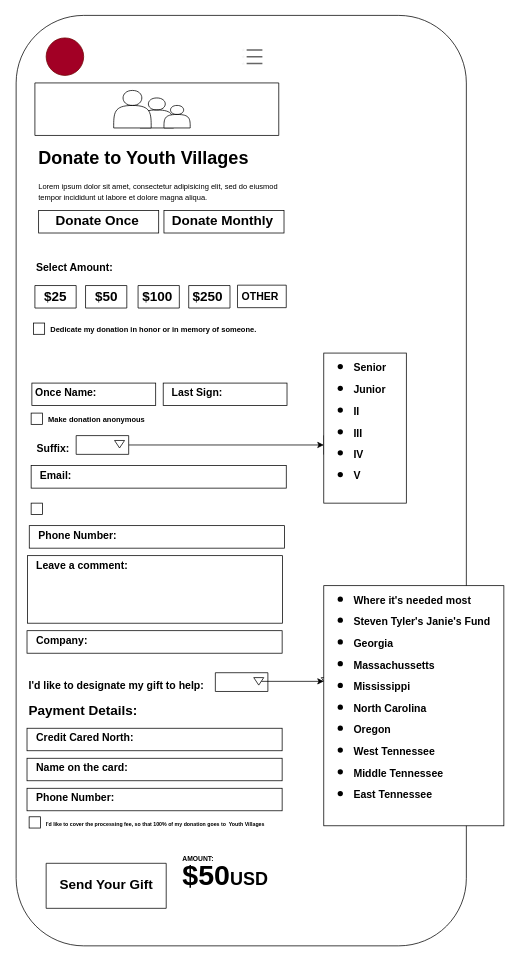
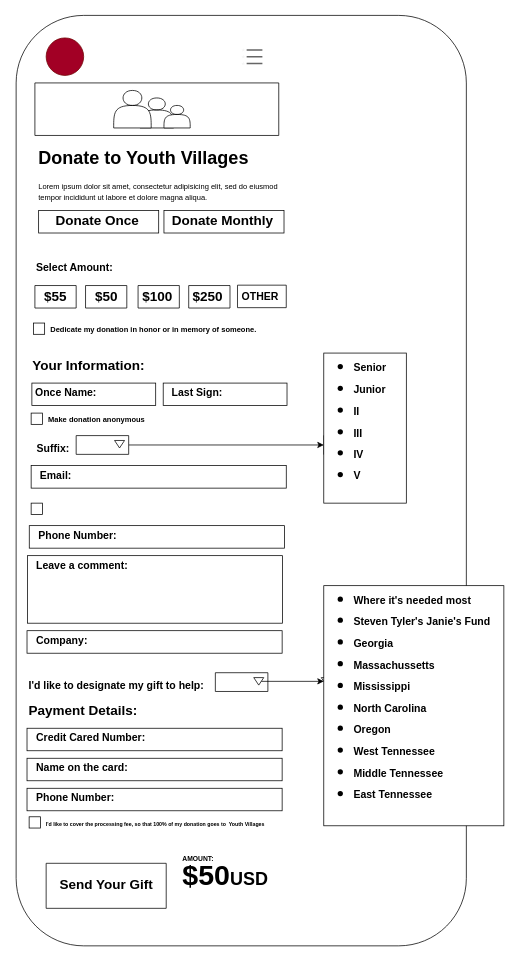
  <mxCell id="0" />
  <mxCell id="1" parent="0" />
  <mxCell id="2" value="" style="rounded=1;whiteSpace=wrap;html=1;" vertex="1" parent="1"><mxGeometry x="21" y="20" width="600" height="1240" as="geometry" /></mxCell>
  <mxCell id="3" value="" style="verticalLabelPosition=bottom;verticalAlign=top;html=1;shape=mxgraph.basic.rect;fillColor2=none;strokeWidth=1;size=20;indent=5;" vertex="1" parent="1"><mxGeometry x="113.5" y="380" width="55" height="30" as="geometry" /></mxCell>
  <mxCell id="4" value="" style="ellipse;whiteSpace=wrap;html=1;aspect=fixed;fillColor=#a20025;strokeColor=#6F0000;fontColor=#ffffff;" vertex="1" parent="1"><mxGeometry x="61" y="50" width="50" height="50" as="geometry" /></mxCell>
  <mxCell id="5" value="" style="html=1;verticalLabelPosition=bottom;align=center;labelBackgroundColor=#ffffff;verticalAlign=top;strokeWidth=2;strokeColor=#666666;shadow=0;dashed=0;shape=mxgraph.ios7.icons.most_viewed;pointerEvents=1;fillColor=#f5f5f5;fontColor=#333333;" vertex="1" parent="1"><mxGeometry x="321" y="63.6" width="28.2" height="22.8" as="geometry" /></mxCell>
  <mxCell id="6" value="&lt;h1&gt;Donate to Youth Villages&lt;/h1&gt;&lt;p&gt;&lt;font style=&quot;font-size: 10px&quot;&gt;Lorem ipsum dolor sit amet, consectetur adipisicing elit, sed do eiusmod tempor incididunt ut labore et dolore magna aliqua.&lt;/font&gt;&lt;/p&gt;" style="text;html=1;strokeColor=none;fillColor=none;spacing=5;spacingTop=-20;whiteSpace=wrap;overflow=hidden;rounded=0;" vertex="1" parent="1"><mxGeometry x="46" y="190" width="330" height="80" as="geometry" /></mxCell>
  <mxCell id="7" value="" style="verticalLabelPosition=bottom;verticalAlign=top;html=1;shape=mxgraph.basic.rect;fillColor2=none;strokeWidth=1;size=20;indent=5;" vertex="1" parent="1"><mxGeometry x="46" y="110" width="325" height="70" as="geometry" /></mxCell>
  <mxCell id="8" value="" style="verticalLabelPosition=bottom;verticalAlign=top;html=1;shape=mxgraph.basic.rect;fillColor2=none;strokeWidth=1;size=20;indent=5;" vertex="1" parent="1"><mxGeometry x="46" y="380" width="55" height="30" as="geometry" /></mxCell>
- <mxCell id="9" value="&lt;font style=&quot;font-size: 18px&quot;&gt;$25&lt;/font&gt;" style="text;strokeColor=none;fillColor=none;html=1;fontSize=24;fontStyle=1;verticalAlign=middle;align=center;" vertex="1" parent="1"><mxGeometry x="44" y="390" width="57" height="5" as="geometry" /></mxCell>
+ <mxCell id="9" value="&lt;font style=&quot;font-size: 18px&quot;&gt;$55&lt;/font&gt;" style="text;strokeColor=none;fillColor=none;html=1;fontSize=24;fontStyle=1;verticalAlign=middle;align=center;" vertex="1" parent="1"><mxGeometry x="44" y="390" width="57" height="5" as="geometry" /></mxCell>
  <mxCell id="10" value="&lt;font style=&quot;font-size: 18px&quot;&gt;$50&lt;/font&gt;" style="text;strokeColor=none;fillColor=none;html=1;fontSize=24;fontStyle=1;verticalAlign=middle;align=center;" vertex="1" parent="1"><mxGeometry x="111" y="373" width="60" height="40" as="geometry" /></mxCell>
  <mxCell id="11" value="" style="rounded=0;whiteSpace=wrap;html=1;" vertex="1" parent="1"><mxGeometry x="51" y="280" width="160" height="30" as="geometry" /></mxCell>
  <mxCell id="12" value="&lt;font style=&quot;font-size: 18px&quot;&gt;Donate Once&lt;/font&gt;" style="text;strokeColor=none;fillColor=none;html=1;fontSize=24;fontStyle=1;verticalAlign=middle;align=center;" vertex="1" parent="1"><mxGeometry x="79" y="272" width="100" height="40" as="geometry" /></mxCell>
  <mxCell id="13" value="" style="rounded=0;whiteSpace=wrap;html=1;" vertex="1" parent="1"><mxGeometry x="218" y="280" width="160" height="30" as="geometry" /></mxCell>
  <mxCell id="14" value="&lt;font style=&quot;font-size: 18px&quot;&gt;Donate Monthly&lt;/font&gt;" style="text;strokeColor=none;fillColor=none;html=1;fontSize=24;fontStyle=1;verticalAlign=middle;align=center;" vertex="1" parent="1"><mxGeometry x="246" y="272" width="100" height="40" as="geometry" /></mxCell>
  <mxCell id="15" value="" style="verticalLabelPosition=bottom;verticalAlign=top;html=1;shape=mxgraph.basic.rect;fillColor2=none;strokeWidth=1;size=20;indent=5;" vertex="1" parent="1"><mxGeometry x="183.5" y="380" width="55" height="30" as="geometry" /></mxCell>
  <mxCell id="16" value="" style="verticalLabelPosition=bottom;verticalAlign=top;html=1;shape=mxgraph.basic.rect;fillColor2=none;strokeWidth=1;size=20;indent=5;" vertex="1" parent="1"><mxGeometry x="251" y="380" width="55" height="30" as="geometry" /></mxCell>
  <mxCell id="17" value="" style="verticalLabelPosition=bottom;verticalAlign=top;html=1;shape=mxgraph.basic.rect;fillColor2=none;strokeWidth=1;size=20;indent=5;" vertex="1" parent="1"><mxGeometry x="316" y="379.5" width="65" height="30" as="geometry" /></mxCell>
  <mxCell id="18" value="&lt;font style=&quot;font-size: 18px&quot;&gt;$100&lt;/font&gt;" style="text;strokeColor=none;fillColor=none;html=1;fontSize=24;fontStyle=1;verticalAlign=middle;align=center;" vertex="1" parent="1"><mxGeometry x="178.5" y="372.5" width="60" height="40" as="geometry" /></mxCell>
  <mxCell id="19" value="&lt;font style=&quot;font-size: 18px&quot;&gt;$250&lt;/font&gt;" style="text;strokeColor=none;fillColor=none;html=1;fontSize=24;fontStyle=1;verticalAlign=middle;align=center;" vertex="1" parent="1"><mxGeometry x="246" y="373" width="60" height="40" as="geometry" /></mxCell>
  <mxCell id="20" value="&lt;font style=&quot;font-size: 14px&quot;&gt;OTHER&lt;/font&gt;" style="text;strokeColor=none;fillColor=none;html=1;fontSize=24;fontStyle=1;verticalAlign=middle;align=center;" vertex="1" parent="1"><mxGeometry x="316" y="372" width="60" height="40" as="geometry" /></mxCell>
  <mxCell id="21" value="&lt;font style=&quot;font-size: 14px&quot;&gt;Select Amount:&lt;/font&gt;" style="text;strokeColor=none;fillColor=none;html=1;fontSize=24;fontStyle=1;verticalAlign=middle;align=left;" vertex="1" parent="1"><mxGeometry x="46" y="334" width="187.5" height="38" as="geometry" /></mxCell>
  <mxCell id="22" value="&lt;font style=&quot;font-size: 10px&quot;&gt;Dedicate my donation in honor or in memory of someone.&lt;/font&gt;" style="text;strokeColor=none;fillColor=none;html=1;fontSize=24;fontStyle=1;verticalAlign=middle;align=left;" vertex="1" parent="1"><mxGeometry x="65" y="420" width="287" height="30" as="geometry" /></mxCell>
  <mxCell id="23" value="" style="whiteSpace=wrap;html=1;aspect=fixed;" vertex="1" parent="1"><mxGeometry x="44" y="430" width="15" height="15" as="geometry" /></mxCell>
+ <mxCell id="24" value="&lt;font style=&quot;font-size: 18px&quot;&gt;Your Information:&lt;/font&gt;" style="text;strokeColor=none;fillColor=none;html=1;fontSize=24;fontStyle=1;verticalAlign=middle;align=left;" vertex="1" parent="1"><mxGeometry x="41" y="470" width="200" height="30" as="geometry" /></mxCell>
  <mxCell id="25" value="" style="rounded=0;whiteSpace=wrap;html=1;" vertex="1" parent="1"><mxGeometry x="42" y="510" width="165" height="30" as="geometry" /></mxCell>
  <mxCell id="26" value="" style="rounded=0;whiteSpace=wrap;html=1;" vertex="1" parent="1"><mxGeometry x="217" y="510" width="165" height="30" as="geometry" /></mxCell>
  <mxCell id="27" value="&lt;font style=&quot;font-size: 14px&quot;&gt;Once Name:&lt;/font&gt;" style="text;strokeColor=none;fillColor=none;html=1;fontSize=24;fontStyle=1;verticalAlign=middle;align=center;" vertex="1" parent="1"><mxGeometry x="37" y="500" width="100" height="40" as="geometry" /></mxCell>
  <mxCell id="28" value="&lt;font style=&quot;font-size: 14px&quot;&gt;Last Sign:&lt;/font&gt;" style="text;strokeColor=none;fillColor=none;html=1;fontSize=24;fontStyle=1;verticalAlign=middle;align=center;" vertex="1" parent="1"><mxGeometry x="212" y="500" width="100" height="40" as="geometry" /></mxCell>
  <mxCell id="29" value="&lt;font style=&quot;font-size: 10px&quot;&gt;Make donation anonymous&lt;/font&gt;" style="text;strokeColor=none;fillColor=none;html=1;fontSize=24;fontStyle=1;verticalAlign=middle;align=left;" vertex="1" parent="1"><mxGeometry x="62" y="540" width="287" height="30" as="geometry" /></mxCell>
  <mxCell id="30" value="" style="whiteSpace=wrap;html=1;aspect=fixed;" vertex="1" parent="1"><mxGeometry x="41" y="550" width="15" height="15" as="geometry" /></mxCell>
  <mxCell id="31" value="&lt;font style=&quot;font-size: 14px&quot;&gt;Suffix:&lt;/font&gt;" style="text;strokeColor=none;fillColor=none;html=1;fontSize=24;fontStyle=1;verticalAlign=middle;align=center;" vertex="1" parent="1"><mxGeometry x="20" y="574" width="100" height="40" as="geometry" /></mxCell>
  <mxCell id="32" value="" style="edgeStyle=orthogonalEdgeStyle;rounded=0;orthogonalLoop=1;jettySize=auto;html=1;" edge="1" parent="1" source="33" target="34"><mxGeometry relative="1" as="geometry" /></mxCell>
  <mxCell id="33" value="" style="verticalLabelPosition=bottom;verticalAlign=top;html=1;shape=mxgraph.basic.rect;fillColor2=none;strokeWidth=1;size=20;indent=5;" vertex="1" parent="1"><mxGeometry x="101" y="580" width="70" height="25" as="geometry" /></mxCell>
  <mxCell id="34" value="" style="verticalLabelPosition=bottom;verticalAlign=top;html=1;shape=mxgraph.basic.rect;fillColor2=none;strokeWidth=1;size=20;indent=5;" vertex="1" parent="1"><mxGeometry x="431" y="580" width="70" height="25" as="geometry" /></mxCell>
  <mxCell id="35" value="" style="triangle;whiteSpace=wrap;html=1;rotation=90;" vertex="1" parent="1"><mxGeometry x="153.83" y="584.83" width="10" height="13.33" as="geometry" /></mxCell>
  <mxCell id="36" value="" style="rounded=0;whiteSpace=wrap;html=1;" vertex="1" parent="1"><mxGeometry x="41" y="620" width="340" height="30" as="geometry" /></mxCell>
  <mxCell id="37" value="&lt;font style=&quot;font-size: 14px&quot;&gt;Email:&lt;/font&gt;" style="text;strokeColor=none;fillColor=none;html=1;fontSize=24;fontStyle=1;verticalAlign=middle;align=left;" vertex="1" parent="1"><mxGeometry x="51" y="610" width="85" height="40" as="geometry" /></mxCell>
  <mxCell id="38" value="" style="whiteSpace=wrap;html=1;aspect=fixed;" vertex="1" parent="1"><mxGeometry x="41" y="670" width="15" height="15" as="geometry" /></mxCell>
  <mxCell id="39" value="" style="rounded=0;whiteSpace=wrap;html=1;" vertex="1" parent="1"><mxGeometry x="38.5" y="700" width="340" height="30" as="geometry" /></mxCell>
  <mxCell id="40" value="&lt;font style=&quot;font-size: 14px&quot;&gt;Phone Number:&lt;/font&gt;" style="text;strokeColor=none;fillColor=none;html=1;fontSize=24;fontStyle=1;verticalAlign=middle;align=left;" vertex="1" parent="1"><mxGeometry x="48.5" y="690" width="112.5" height="40" as="geometry" /></mxCell>
  <mxCell id="41" value="" style="rounded=0;whiteSpace=wrap;html=1;" vertex="1" parent="1"><mxGeometry x="36" y="740" width="340" height="90" as="geometry" /></mxCell>
  <mxCell id="42" value="&lt;font style=&quot;font-size: 14px&quot;&gt;Leave a comment:&lt;/font&gt;" style="text;strokeColor=none;fillColor=none;html=1;fontSize=24;fontStyle=1;verticalAlign=middle;align=left;" vertex="1" parent="1"><mxGeometry x="46" y="730" width="135" height="40" as="geometry" /></mxCell>
  <mxCell id="43" value="" style="rounded=0;whiteSpace=wrap;html=1;" vertex="1" parent="1"><mxGeometry x="35.5" y="840" width="340" height="30" as="geometry" /></mxCell>
  <mxCell id="44" value="&lt;font style=&quot;font-size: 14px&quot;&gt;Company:&lt;/font&gt;" style="text;strokeColor=none;fillColor=none;html=1;fontSize=24;fontStyle=1;verticalAlign=middle;align=left;" vertex="1" parent="1"><mxGeometry x="45.5" y="830" width="112.5" height="40" as="geometry" /></mxCell>
  <mxCell id="45" value="&lt;font style=&quot;font-size: 14px&quot;&gt;I'd like to designate my gift to help:&lt;/font&gt;" style="text;strokeColor=none;fillColor=none;html=1;fontSize=24;fontStyle=1;verticalAlign=middle;align=left;" vertex="1" parent="1"><mxGeometry x="35.5" y="890" width="245.5" height="40" as="geometry" /></mxCell>
  <mxCell id="46" value="" style="verticalLabelPosition=bottom;verticalAlign=top;html=1;shape=mxgraph.basic.rect;fillColor2=none;strokeWidth=1;size=20;indent=5;" vertex="1" parent="1"><mxGeometry x="286.5" y="896" width="70" height="25" as="geometry" /></mxCell>
  <mxCell id="47" value="" style="edgeStyle=orthogonalEdgeStyle;rounded=0;orthogonalLoop=1;jettySize=auto;html=1;" edge="1" parent="1" source="48" target="49"><mxGeometry relative="1" as="geometry" /></mxCell>
  <mxCell id="48" value="" style="triangle;whiteSpace=wrap;html=1;rotation=90;" vertex="1" parent="1"><mxGeometry x="339.33" y="900.83" width="10" height="13.33" as="geometry" /></mxCell>
  <mxCell id="49" value="" style="triangle;whiteSpace=wrap;html=1;rotation=90;" vertex="1" parent="1"><mxGeometry x="429.33" y="900.83" width="10" height="13.33" as="geometry" /></mxCell>
  <mxCell id="50" value="&lt;font style=&quot;font-size: 18px&quot;&gt;Payment Details:&lt;/font&gt;" style="text;strokeColor=none;fillColor=none;html=1;fontSize=24;fontStyle=1;verticalAlign=middle;align=left;" vertex="1" parent="1"><mxGeometry x="36" y="930" width="200" height="30" as="geometry" /></mxCell>
  <mxCell id="51" value="" style="rounded=0;whiteSpace=wrap;html=1;" vertex="1" parent="1"><mxGeometry x="35.5" y="970" width="340" height="30" as="geometry" /></mxCell>
- <mxCell id="52" value="&lt;font style=&quot;font-size: 14px&quot;&gt;Credit Cared North:&lt;/font&gt;" style="text;strokeColor=none;fillColor=none;html=1;fontSize=24;fontStyle=1;verticalAlign=middle;align=left;" vertex="1" parent="1"><mxGeometry x="45.5" y="960" width="155.5" height="40" as="geometry" /></mxCell>
+ <mxCell id="52" value="&lt;font style=&quot;font-size: 14px&quot;&gt;Credit Cared Number:&lt;/font&gt;" style="text;strokeColor=none;fillColor=none;html=1;fontSize=24;fontStyle=1;verticalAlign=middle;align=left;" vertex="1" parent="1"><mxGeometry x="45.5" y="960" width="155.5" height="40" as="geometry" /></mxCell>
  <mxCell id="53" value="" style="rounded=0;whiteSpace=wrap;html=1;" vertex="1" parent="1"><mxGeometry x="35.5" y="1010" width="340" height="30" as="geometry" /></mxCell>
  <mxCell id="54" value="&lt;font style=&quot;font-size: 14px&quot;&gt;Name on the card:&lt;/font&gt;" style="text;strokeColor=none;fillColor=none;html=1;fontSize=24;fontStyle=1;verticalAlign=middle;align=left;" vertex="1" parent="1"><mxGeometry x="45.5" y="1000" width="135.5" height="40" as="geometry" /></mxCell>
  <mxCell id="55" value="" style="rounded=0;whiteSpace=wrap;html=1;" vertex="1" parent="1"><mxGeometry x="35.5" y="1050" width="340" height="30" as="geometry" /></mxCell>
  <mxCell id="56" value="&lt;font style=&quot;font-size: 14px&quot;&gt;Phone Number:&lt;/font&gt;" style="text;strokeColor=none;fillColor=none;html=1;fontSize=24;fontStyle=1;verticalAlign=middle;align=left;" vertex="1" parent="1"><mxGeometry x="45.5" y="1040" width="112.5" height="40" as="geometry" /></mxCell>
  <mxCell id="57" value="&lt;font style=&quot;font-size: 7px&quot;&gt;I'd like to cover the processing fee, so that 100% of my donation goes to&amp;nbsp; Youth Villages&lt;/font&gt;" style="text;strokeColor=none;fillColor=none;html=1;fontSize=24;fontStyle=1;verticalAlign=middle;align=left;" vertex="1" parent="1"><mxGeometry x="59.33" y="1078" width="287" height="30" as="geometry" /></mxCell>
  <mxCell id="58" value="" style="whiteSpace=wrap;html=1;aspect=fixed;" vertex="1" parent="1"><mxGeometry x="38.33" y="1088" width="15" height="15" as="geometry" /></mxCell>
  <mxCell id="59" value="" style="verticalLabelPosition=bottom;verticalAlign=top;html=1;shape=mxgraph.basic.rect;fillColor2=none;strokeWidth=1;size=20;indent=5;" vertex="1" parent="1"><mxGeometry x="61" y="1150" width="160" height="60" as="geometry" /></mxCell>
  <mxCell id="60" value="&lt;font style=&quot;font-size: 18px&quot;&gt;Send Your Gift&lt;/font&gt;" style="text;strokeColor=none;fillColor=none;html=1;fontSize=24;fontStyle=1;verticalAlign=middle;align=center;" vertex="1" parent="1"><mxGeometry x="61" y="1152" width="160" height="50" as="geometry" /></mxCell>
  <mxCell id="61" value="&lt;p style=&quot;line-height: 90%&quot;&gt;&lt;font style=&quot;font-size: 9px&quot;&gt;AMOUNT:&lt;br&gt;&lt;/font&gt;&lt;font style=&quot;font-size: 38px&quot;&gt;$50&lt;/font&gt;&lt;font style=&quot;font-size: 24px&quot;&gt;USD&lt;/font&gt;&lt;/p&gt;" style="text;strokeColor=none;fillColor=none;html=1;fontSize=24;fontStyle=1;verticalAlign=middle;align=left;" vertex="1" parent="1"><mxGeometry x="241" y="1115" width="160" height="80" as="geometry" /></mxCell>
  <mxCell id="62" value="" style="rounded=0;whiteSpace=wrap;html=1;align=center;" vertex="1" parent="1"><mxGeometry x="431" y="780" width="240" height="320" as="geometry" /></mxCell>
  <mxCell id="63" value="&lt;ul&gt;&lt;li&gt;&lt;font style=&quot;font-size: 14px&quot;&gt;Where it's needed most&lt;/font&gt;&lt;/li&gt;&lt;li&gt;&lt;font style=&quot;font-size: 14px&quot;&gt;Steven Tyler's Janie's Fund&lt;/font&gt;&lt;/li&gt;&lt;li&gt;&lt;font style=&quot;font-size: 14px&quot;&gt;Georgia&lt;/font&gt;&lt;/li&gt;&lt;li&gt;&lt;font style=&quot;font-size: 14px&quot;&gt;Massachussetts&lt;/font&gt;&lt;/li&gt;&lt;li&gt;&lt;font style=&quot;font-size: 14px&quot;&gt;Mississippi&lt;/font&gt;&lt;/li&gt;&lt;li&gt;&lt;font style=&quot;font-size: 14px&quot;&gt;North Carolina&lt;/font&gt;&lt;/li&gt;&lt;li&gt;&lt;font style=&quot;font-size: 14px&quot;&gt;Oregon&lt;/font&gt;&lt;/li&gt;&lt;li&gt;&lt;font style=&quot;font-size: 14px&quot;&gt;West Tennessee&lt;/font&gt;&lt;/li&gt;&lt;li&gt;&lt;font style=&quot;font-size: 14px&quot;&gt;Middle Tennessee&lt;/font&gt;&lt;/li&gt;&lt;li&gt;&lt;font style=&quot;font-size: 14px&quot;&gt;East Tennessee&lt;/font&gt;&lt;/li&gt;&lt;/ul&gt;" style="text;strokeColor=none;fillColor=none;html=1;fontSize=24;fontStyle=1;verticalAlign=middle;align=left;" vertex="1" parent="1"><mxGeometry x="429.33" y="900.83" width="245.5" height="50" as="geometry" /></mxCell>
  <mxCell id="64" value="" style="rounded=0;whiteSpace=wrap;html=1;align=center;" vertex="1" parent="1"><mxGeometry x="431" y="470" width="110" height="200" as="geometry" /></mxCell>
  <mxCell id="65" value="&lt;ul&gt;&lt;li&gt;&lt;span style=&quot;font-size: 14px&quot;&gt;Senior&lt;/span&gt;&lt;/li&gt;&lt;li&gt;&lt;span style=&quot;font-size: 14px&quot;&gt;Junior&lt;/span&gt;&lt;/li&gt;&lt;li&gt;&lt;span style=&quot;font-size: 14px&quot;&gt;II&lt;/span&gt;&lt;/li&gt;&lt;li&gt;&lt;span style=&quot;font-size: 14px&quot;&gt;III&lt;/span&gt;&lt;/li&gt;&lt;li&gt;&lt;span style=&quot;font-size: 14px&quot;&gt;IV&lt;/span&gt;&lt;/li&gt;&lt;li&gt;&lt;span style=&quot;font-size: 14px&quot;&gt;V&lt;/span&gt;&lt;/li&gt;&lt;/ul&gt;" style="text;strokeColor=none;fillColor=none;html=1;fontSize=24;fontStyle=1;verticalAlign=middle;align=left;" vertex="1" parent="1"><mxGeometry x="429.33" y="533.83" width="121.67" height="50" as="geometry" /></mxCell>
  <mxCell id="66" value="" style="shape=actor;whiteSpace=wrap;html=1;align=center;" vertex="1" parent="1"><mxGeometry x="186" y="130" width="45" height="40" as="geometry" /></mxCell>
  <mxCell id="67" value="" style="shape=actor;whiteSpace=wrap;html=1;align=center;" vertex="1" parent="1"><mxGeometry x="218" y="140" width="35" height="30" as="geometry" /></mxCell>
  <mxCell id="68" value="" style="shape=actor;whiteSpace=wrap;html=1;align=center;" vertex="1" parent="1"><mxGeometry x="151" y="120" width="50" height="50" as="geometry" /></mxCell>
